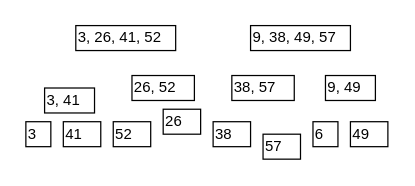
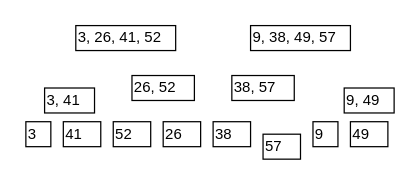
  <mxCell id="0" />
  <mxCell id="1" parent="0" />
  <mxCell id="2" value="3" style="text;html=1;resizable=0;points=[];autosize=1;align=left;verticalAlign=top;spacingTop=-4;rounded=0;strokeColor=#000000;" vertex="1" parent="1"><mxGeometry x="20" y="97" width="20" height="20" as="geometry" /></mxCell>
  <mxCell id="3" value="41" style="text;html=1;resizable=0;points=[];autosize=1;align=left;verticalAlign=top;spacingTop=-4;rounded=0;strokeColor=#000000;" vertex="1" parent="1"><mxGeometry x="50" y="97" width="30" height="20" as="geometry" /></mxCell>
  <mxCell id="4" value="52" style="text;html=1;resizable=0;points=[];autosize=1;align=left;verticalAlign=top;spacingTop=-4;rounded=0;strokeColor=#000000;" vertex="1" parent="1"><mxGeometry x="90" y="97" width="30" height="20" as="geometry" /></mxCell>
- <mxCell id="5" value="26" style="text;html=1;resizable=0;points=[];autosize=1;align=left;verticalAlign=top;spacingTop=-4;rounded=0;strokeColor=#000000;" vertex="1" parent="1"><mxGeometry x="130" y="87" width="30" height="20" as="geometry" /></mxCell>
+ <mxCell id="5" value="26" style="text;html=1;resizable=0;points=[];autosize=1;align=left;verticalAlign=top;spacingTop=-4;rounded=0;strokeColor=#000000;" vertex="1" parent="1"><mxGeometry x="130" y="97" width="30" height="20" as="geometry" /></mxCell>
  <mxCell id="6" value="38" style="text;html=1;resizable=0;points=[];autosize=1;align=left;verticalAlign=top;spacingTop=-4;rounded=0;strokeColor=#000000;" vertex="1" parent="1"><mxGeometry x="170" y="97" width="30" height="20" as="geometry" /></mxCell>
  <mxCell id="7" value="57" style="text;html=1;resizable=0;points=[];autosize=1;align=left;verticalAlign=top;spacingTop=-4;rounded=0;strokeColor=#000000;" vertex="1" parent="1"><mxGeometry x="210" y="107" width="30" height="20" as="geometry" /></mxCell>
- <mxCell id="8" value="6" style="text;html=1;resizable=0;points=[];autosize=1;align=left;verticalAlign=top;spacingTop=-4;rounded=0;strokeColor=#000000;" vertex="1" parent="1"><mxGeometry x="250" y="97" width="20" height="20" as="geometry" /></mxCell>
+ <mxCell id="8" value="9" style="text;html=1;resizable=0;points=[];autosize=1;align=left;verticalAlign=top;spacingTop=-4;rounded=0;strokeColor=#000000;" vertex="1" parent="1"><mxGeometry x="250" y="97" width="20" height="20" as="geometry" /></mxCell>
  <mxCell id="9" value="49" style="text;html=1;resizable=0;points=[];autosize=1;align=left;verticalAlign=top;spacingTop=-4;rounded=0;strokeColor=#000000;" vertex="1" parent="1"><mxGeometry x="280" y="97" width="30" height="20" as="geometry" /></mxCell>
  <mxCell id="10" value="3, 41" style="text;html=1;resizable=0;points=[];autosize=1;align=left;verticalAlign=top;spacingTop=-4;rounded=0;strokeColor=#000000;" vertex="1" parent="1"><mxGeometry x="35" y="70" width="40" height="20" as="geometry" /></mxCell>
  <mxCell id="11" value="26, 52" style="text;html=1;resizable=0;points=[];autosize=1;align=left;verticalAlign=top;spacingTop=-4;rounded=0;strokeColor=#000000;" vertex="1" parent="1"><mxGeometry x="105" y="60" width="50" height="20" as="geometry" /></mxCell>
  <mxCell id="12" value="38, 57" style="text;html=1;resizable=0;points=[];autosize=1;align=left;verticalAlign=top;spacingTop=-4;rounded=0;strokeColor=#000000;" vertex="1" parent="1"><mxGeometry x="185" y="60" width="50" height="20" as="geometry" /></mxCell>
- <mxCell id="13" value="9, 49" style="text;html=1;resizable=0;points=[];autosize=1;align=left;verticalAlign=top;spacingTop=-4;rounded=0;strokeColor=#000000;" vertex="1" parent="1"><mxGeometry x="260" y="60" width="40" height="20" as="geometry" /></mxCell>
+ <mxCell id="13" value="9, 49" style="text;html=1;resizable=0;points=[];autosize=1;align=left;verticalAlign=top;spacingTop=-4;rounded=0;strokeColor=#000000;" vertex="1" parent="1"><mxGeometry x="275" y="70" width="40" height="20" as="geometry" /></mxCell>
  <mxCell id="14" value="3, 26, 41, 52" style="text;html=1;resizable=0;points=[];autosize=1;align=left;verticalAlign=top;spacingTop=-4;rounded=0;strokeColor=#000000;" vertex="1" parent="1"><mxGeometry x="60" y="20" width="80" height="20" as="geometry" /></mxCell>
  <mxCell id="15" value="9, 38, 49, 57" style="text;html=1;resizable=0;points=[];autosize=1;align=left;verticalAlign=top;spacingTop=-4;rounded=0;strokeColor=#000000;" vertex="1" parent="1"><mxGeometry x="200" y="20" width="80" height="20" as="geometry" /></mxCell>
